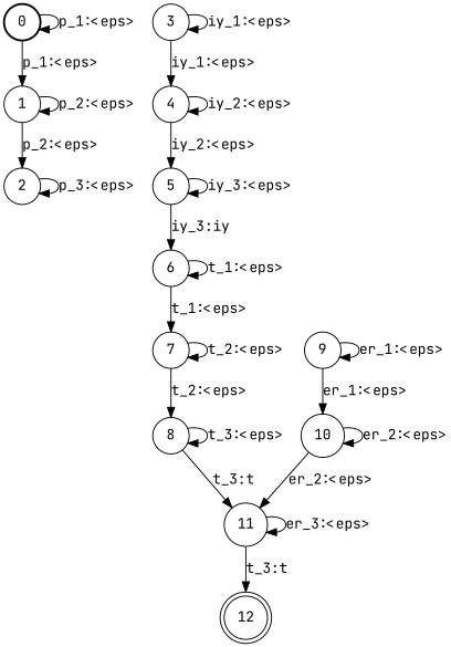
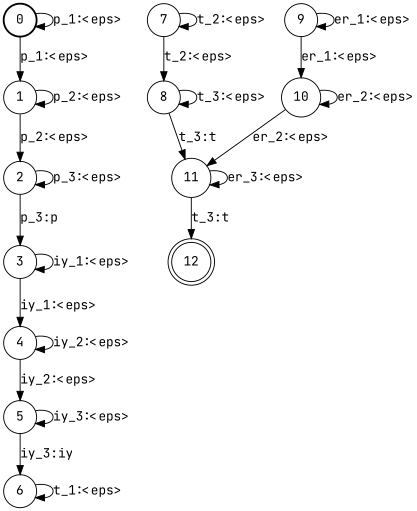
  digraph {
    fontname="JetBrains Mono"
    nodesep=0.25
    rankdir=TB
    ranksep=0.4
    node [fontname="JetBrains Mono" fontsize=14 shape=circle style=solid]
    edge [fontname="JetBrains Mono" fontsize=14]
    n1 [label=0 style=bold]
    n2 [label=1]
    n3 [label=2]
    n4 [label=3]
    n5 [label=4]
    n6 [label=5]
    n7 [label=6]
    n8 [label=7]
    n9 [label=8]
    n10 [label=11]
    n11 [label=9]
    n12 [label=10]
    n13 [label=12 shape=doublecircle]
    n1 -> n1 [label="p_1:<eps>"]
    n1 -> n2 [label="p_1:<eps>"]
    n2 -> n2 [label="p_2:<eps>"]
    n2 -> n3 [label="p_2:<eps>"]
    n3 -> n3 [label="p_3:<eps>"]
+   n3 -> n4 [label="p_3:p"]
    n4 -> n4 [label="iy_1:<eps>"]
    n4 -> n5 [label="iy_1:<eps>"]
    n5 -> n5 [label="iy_2:<eps>"]
    n5 -> n6 [label="iy_2:<eps>"]
    n6 -> n6 [label="iy_3:<eps>"]
    n6 -> n7 [label="iy_3:iy"]
    n7 -> n7 [label="t_1:<eps>"]
-   n7 -> n8 [label="t_1:<eps>"]
    n8 -> n8 [label="t_2:<eps>"]
    n8 -> n9 [label="t_2:<eps>"]
    n9 -> n9 [label="t_3:<eps>"]
    n9 -> n10 [label="t_3:t"]
    n10 -> n10 [label="er_3:<eps>"]
    n10 -> n13 [label="t_3:t"]
    n11 -> n11 [label="er_1:<eps>"]
    n11 -> n12 [label="er_1:<eps>"]
    n12 -> n10 [label="er_2:<eps>"]
    n12 -> n12 [label="er_2:<eps>"]
  }
